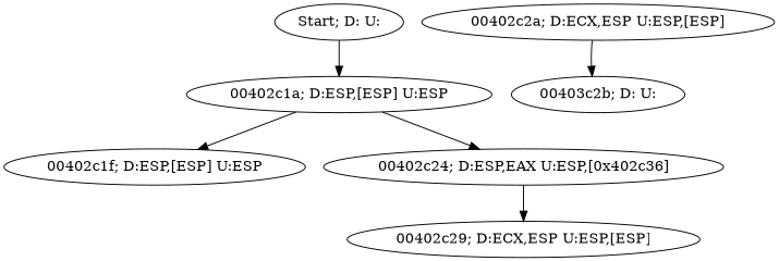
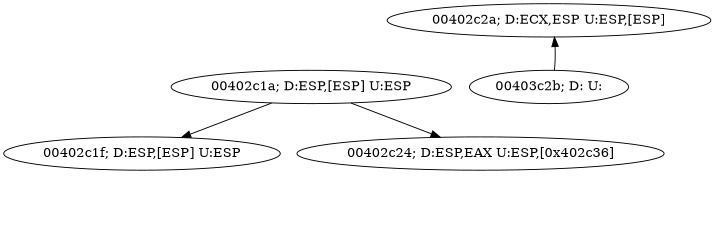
  digraph {
-   n1 [label="Start; D: U:"]
    n2 [label="00402c1a; D:ESP,[ESP] U:ESP"]
    n3 [label="00402c1f; D:ESP,[ESP] U:ESP"]
    n4 [label="00402c24; D:ESP,EAX U:ESP,[0x402c36]"]
-   n5 [label="00402c29; D:ECX,ESP U:ESP,[ESP]"]
    n6 [label="00402c2a; D:ECX,ESP U:ESP,[ESP]"]
    n7 [label="00403c2b; D: U:"]
-   n1 -> n2
    n2 -> n3
    n2 -> n4
-   n4 -> n5
-   n6 -> n7
+   n7 -> n6
  }
